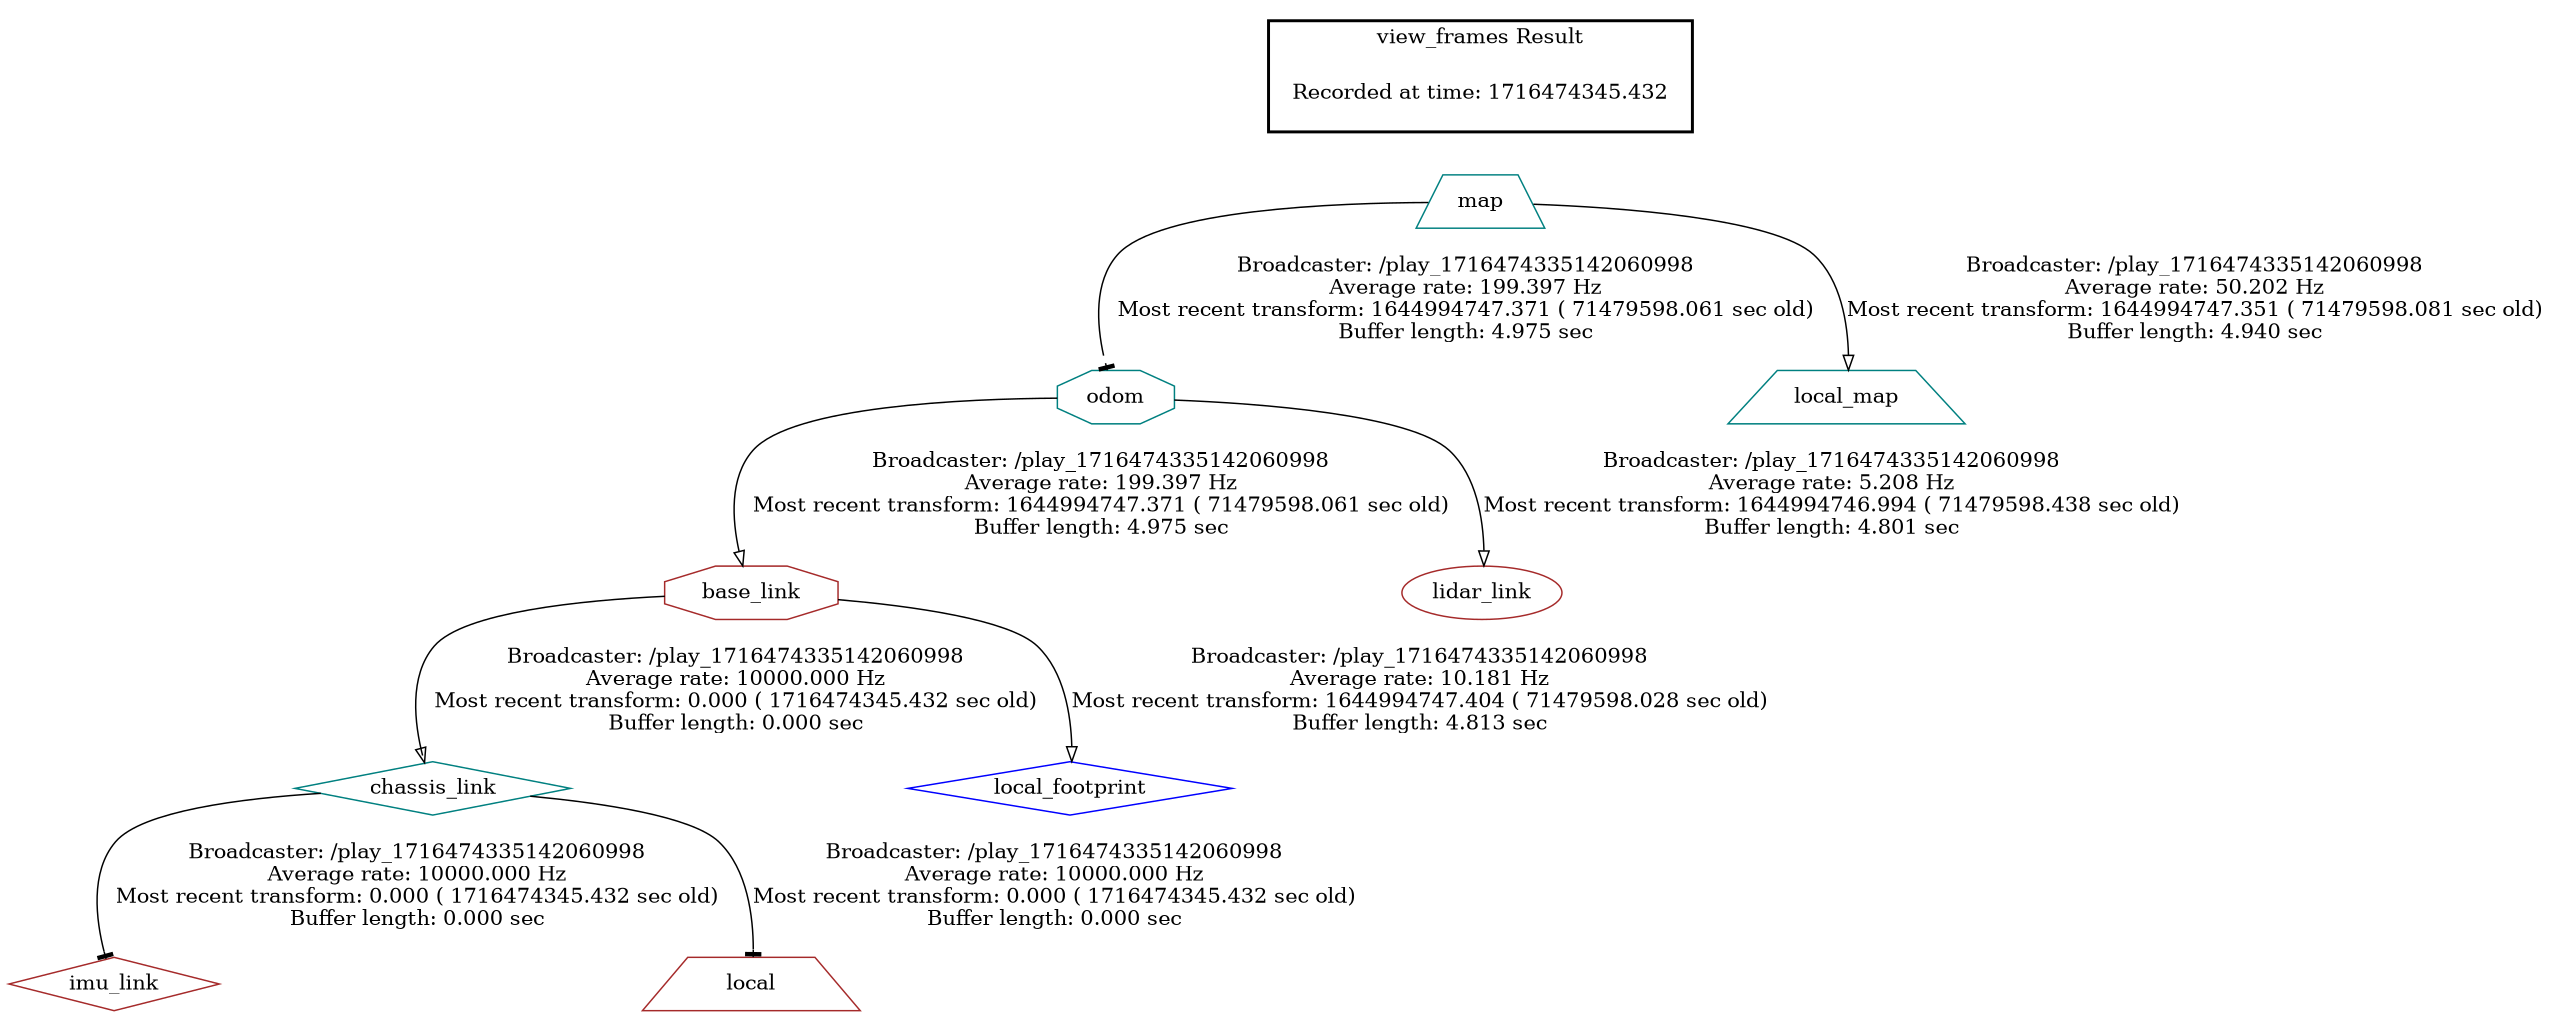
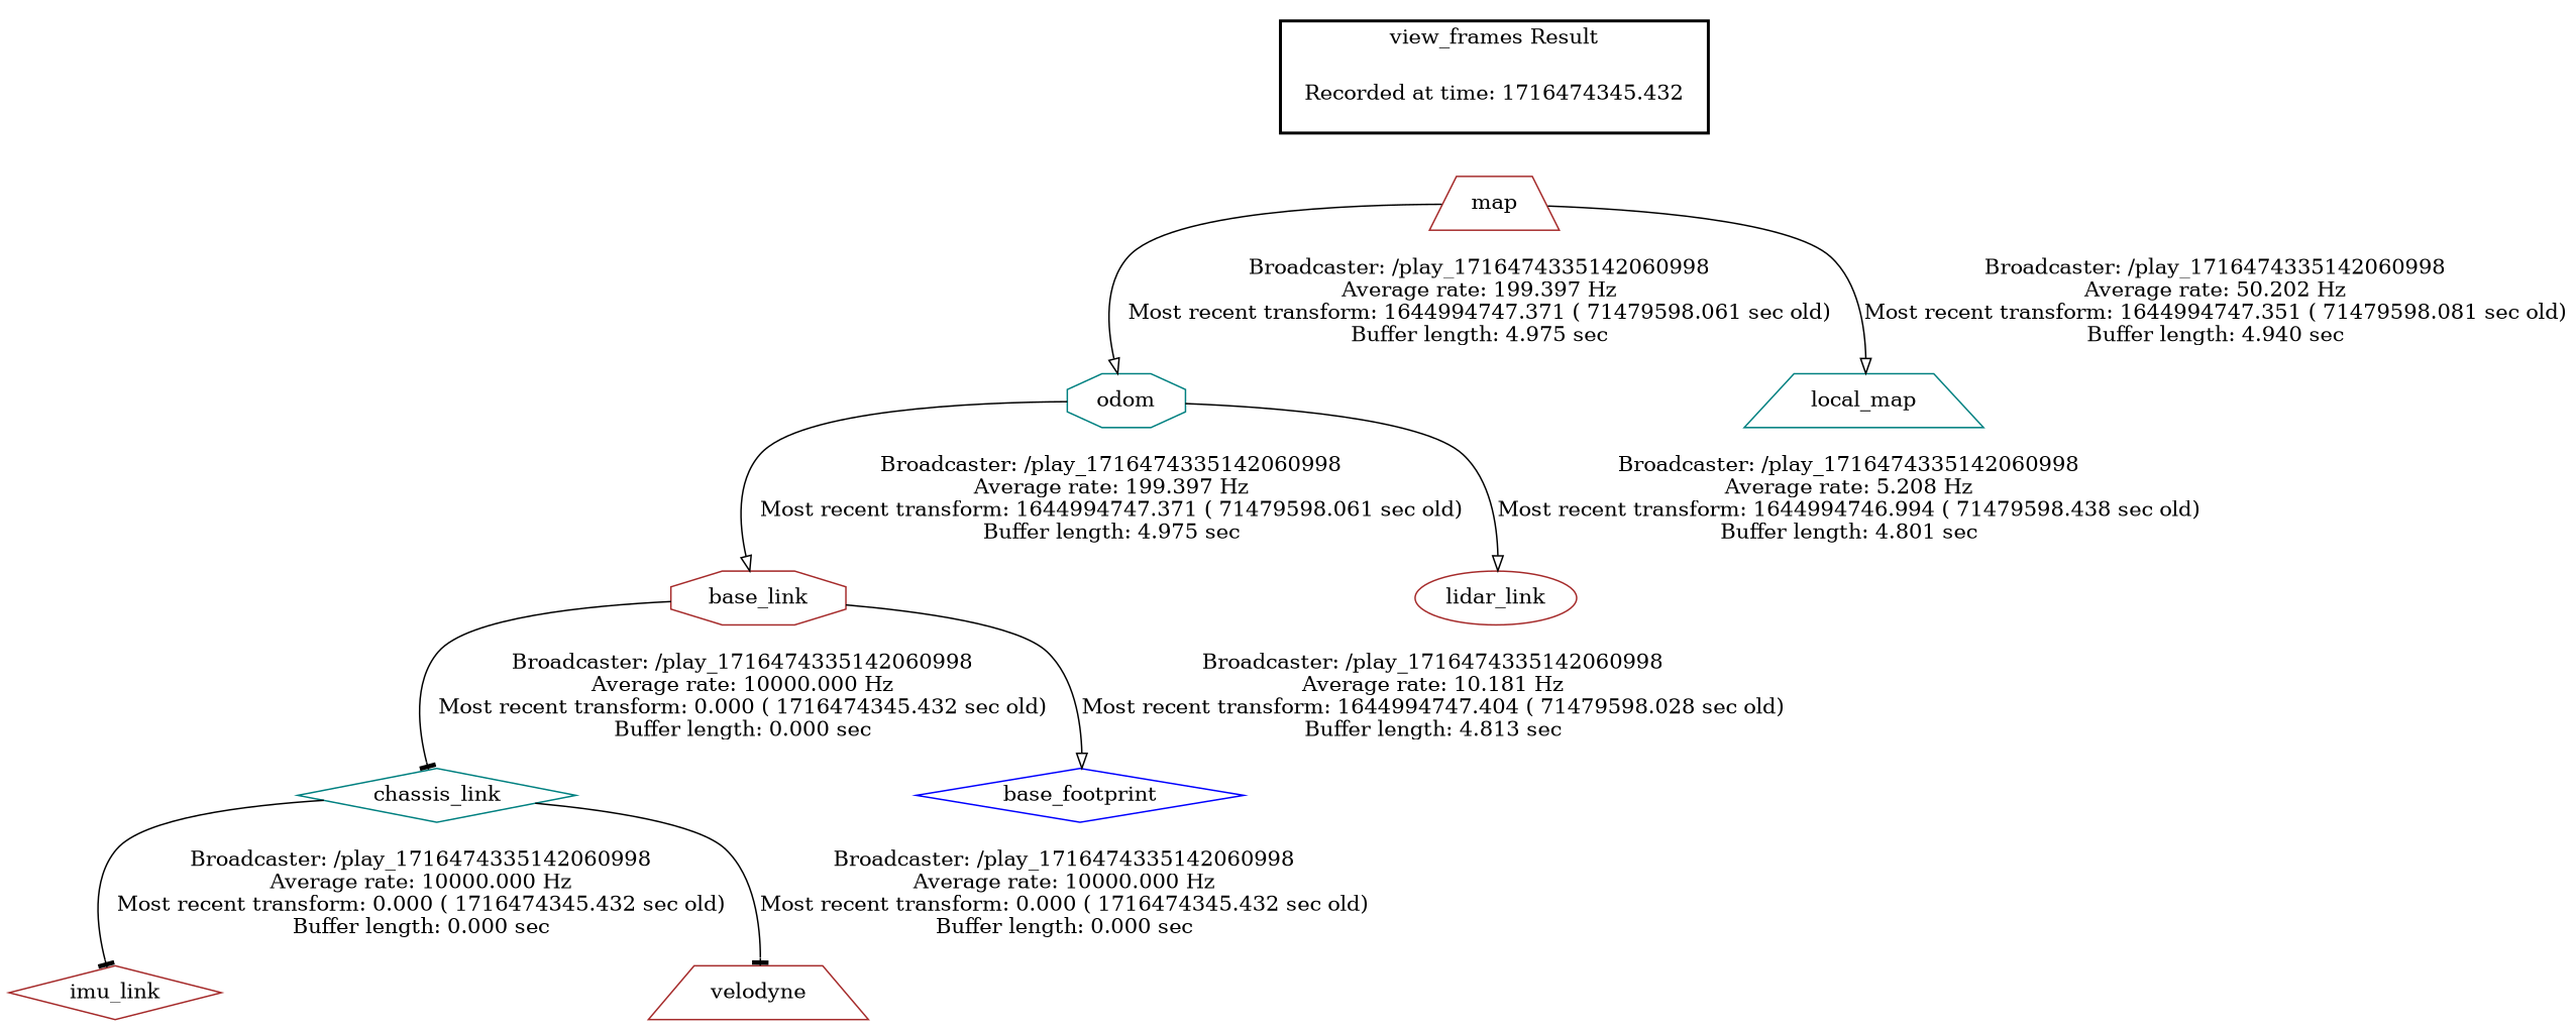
  digraph {
    node [color=brown shape=trapezium]
    edge [arrowhead=onormal]
    "Recorded at time: 1716474345.432" [shape=plaintext]
-   map [color=teal]
+   map
    chassis_link [color=teal shape=diamond]
    base_link [shape=octagon]
-   base_footprint [color=blue shape=diamond label=local_footprint]
+   base_footprint [color=blue shape=diamond]
    imu_link [shape=diamond]
-   velodyne [label=local]
+   velodyne
    odom [color=teal shape=octagon]
    lidar_link [shape=ellipse]
    local_map [color=teal]
    subgraph cluster_1 {
      color=black
      label="view_frames Result"
      style=bold
      "Recorded at time: 1716474345.432"
    }
    "Recorded at time: 1716474345.432" -> map [style=invis arrowhead=""]
-   map -> odom [arrowhead=tee label="Broadcaster: /play_1716474335142060998\nAverage rate: 199.397 Hz\nMost recent transform: 1644994747.371 ( 71479598.061 sec old)\nBuffer length: 4.975 sec\n"]
+   map -> odom [label="Broadcaster: /play_1716474335142060998\nAverage rate: 199.397 Hz\nMost recent transform: 1644994747.371 ( 71479598.061 sec old)\nBuffer length: 4.975 sec\n"]
    map -> local_map [label="Broadcaster: /play_1716474335142060998\nAverage rate: 50.202 Hz\nMost recent transform: 1644994747.351 ( 71479598.081 sec old)\nBuffer length: 4.940 sec\n"]
    chassis_link -> imu_link [arrowhead=tee label="Broadcaster: /play_1716474335142060998\nAverage rate: 10000.000 Hz\nMost recent transform: 0.000 ( 1716474345.432 sec old)\nBuffer length: 0.000 sec\n"]
    chassis_link -> velodyne [arrowhead=tee label="Broadcaster: /play_1716474335142060998\nAverage rate: 10000.000 Hz\nMost recent transform: 0.000 ( 1716474345.432 sec old)\nBuffer length: 0.000 sec\n"]
-   base_link -> chassis_link [label="Broadcaster: /play_1716474335142060998\nAverage rate: 10000.000 Hz\nMost recent transform: 0.000 ( 1716474345.432 sec old)\nBuffer length: 0.000 sec\n"]
+   base_link -> chassis_link [arrowhead=tee label="Broadcaster: /play_1716474335142060998\nAverage rate: 10000.000 Hz\nMost recent transform: 0.000 ( 1716474345.432 sec old)\nBuffer length: 0.000 sec\n"]
    base_link -> base_footprint [label="Broadcaster: /play_1716474335142060998\nAverage rate: 10.181 Hz\nMost recent transform: 1644994747.404 ( 71479598.028 sec old)\nBuffer length: 4.813 sec\n"]
    odom -> base_link [label="Broadcaster: /play_1716474335142060998\nAverage rate: 199.397 Hz\nMost recent transform: 1644994747.371 ( 71479598.061 sec old)\nBuffer length: 4.975 sec\n"]
    odom -> lidar_link [label="Broadcaster: /play_1716474335142060998\nAverage rate: 5.208 Hz\nMost recent transform: 1644994746.994 ( 71479598.438 sec old)\nBuffer length: 4.801 sec\n"]
  }
